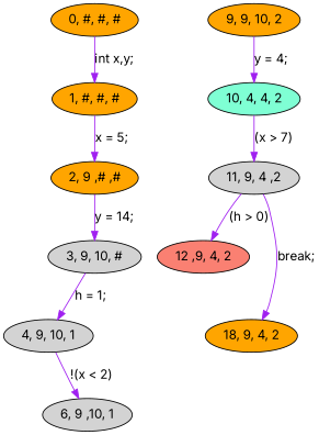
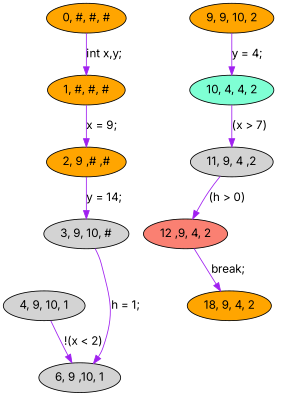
  digraph {
    fontname=Inter
    node [fillcolor=orange fontname=Inter style=filled]
    edge [color=purple fontname=Inter]
    n1 [label="0, #, #, #"]
    n2 [label="1, #, #, #"]
    n3 [label="2, 9 ,# ,#"]
    n4 [fillcolor=lightgrey label="3, 9, 10, #"]
    n5 [fillcolor=lightgrey label="4, 9, 10, 1"]
    n6 [fillcolor=lightgrey label="6, 9 ,10, 1"]
    n7 [label="9, 9, 10, 2"]
    n8 [fillcolor=aquamarine label="10, 4, 4, 2"]
    n9 [fillcolor=lightgrey label="11, 9, 4 ,2"]
    n10 [fillcolor=salmon label="12 ,9, 4, 2"]
    n11 [label="18, 9, 4, 2"]
    n1 -> n2 [label="int x,y;"]
-   n2 -> n3 [label="x = 5;"]
+   n2 -> n3 [label="x = 9;"]
    n3 -> n4 [label="y = 14;"]
-   n4 -> n5 [label="h = 1;"]
+   n4 -> n6 [label="h = 1;"]
    n5 -> n6 [label="!(x < 2)"]
    n7 -> n8 [label="y = 4;"]
    n8 -> n9 [label="(x > 7)"]
    n9 -> n10 [label="(h > 0)"]
-   n9 -> n11 [label="break;"]
+   n10 -> n11 [label="break;"]
  }
